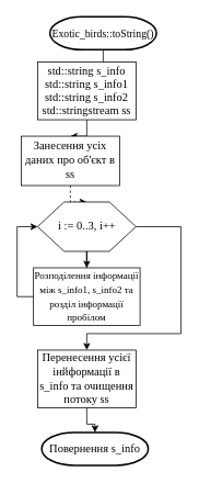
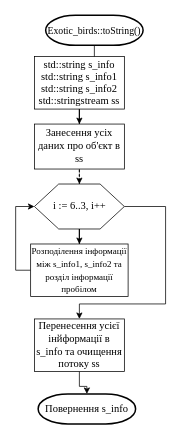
  <mxCell id="0" />
  <mxCell id="1" parent="0" />
  <mxCell id="2" value="" style="edgeStyle=orthogonalEdgeStyle;rounded=0;orthogonalLoop=1;jettySize=auto;html=1;" edge="1" parent="1" source="3"><mxGeometry relative="1" as="geometry"><mxPoint x="105" y="75" as="targetPoint" /></mxGeometry></mxCell>
  <mxCell id="3" value="&lt;p style=&quot;margin: 0px ; font-stretch: normal ; line-height: normal&quot;&gt;&lt;font face=&quot;Times New Roman&quot; style=&quot;font-size: 13px&quot;&gt;Exotic_birds::toString()&lt;/font&gt;&lt;/p&gt;" style="strokeWidth=2;html=1;shape=mxgraph.flowchart.terminator;whiteSpace=wrap;" vertex="1" parent="1"><mxGeometry x="60" y="20" width="130" height="40" as="geometry" /></mxCell>
  <mxCell id="4" value="&lt;font face=&quot;Times New Roman&quot;&gt;&lt;span style=&quot;font-size: 14px&quot;&gt;Повернення s_info&lt;/span&gt;&lt;/font&gt;" style="strokeWidth=2;html=1;shape=mxgraph.flowchart.terminator;whiteSpace=wrap;" vertex="1" parent="1"><mxGeometry x="50" y="525" width="130" height="40" as="geometry" /></mxCell>
  <mxCell id="5" value="" style="edgeStyle=orthogonalEdgeStyle;rounded=0;orthogonalLoop=1;jettySize=auto;html=1;" edge="1" parent="1" source="6" target="8"><mxGeometry relative="1" as="geometry" /></mxCell>
  <mxCell id="6" value="&lt;p style=&quot;margin: 0px; font-stretch: normal; line-height: normal; font-size: 14px;&quot;&gt;&lt;font style=&quot;font-size: 14px;&quot;&gt;std::string s_info&lt;/font&gt;&lt;/p&gt;&lt;p style=&quot;margin: 0px; font-stretch: normal; line-height: normal; font-size: 14px;&quot;&gt;&lt;font style=&quot;font-size: 14px;&quot;&gt;std::string s_info1&lt;/font&gt;&lt;/p&gt;&lt;p style=&quot;margin: 0px; font-stretch: normal; line-height: normal; font-size: 14px;&quot;&gt;&lt;font style=&quot;font-size: 14px;&quot;&gt;std::string s_info2&lt;/font&gt;&lt;/p&gt;&lt;p style=&quot;margin: 0px; font-stretch: normal; line-height: normal; font-size: 14px;&quot;&gt;&lt;font style=&quot;font-size: 14px;&quot;&gt;std::stringstream ss&lt;/font&gt;&lt;/p&gt;" style="rounded=0;whiteSpace=wrap;html=1;fontFamily=Times New Roman;fontSize=14;" vertex="1" parent="1"><mxGeometry x="45" y="75" width="120" height="70" as="geometry" /></mxCell>
  <mxCell id="7" value="" style="edgeStyle=orthogonalEdgeStyle;rounded=0;orthogonalLoop=1;jettySize=auto;html=1;fontFamily=Times New Roman;fontSize=14;dashed=1;" edge="1" parent="1" source="8" target="11"><mxGeometry relative="1" as="geometry" /></mxCell>
- <mxCell id="8" value="&lt;font face=&quot;Times New Roman&quot; style=&quot;font-size: 14px&quot;&gt;Занесення усіх даних про об'єкт в ss&lt;/font&gt;" style="rounded=0;whiteSpace=wrap;html=1;" vertex="1" parent="1"><mxGeometry x="25" y="165" width="120" height="60" as="geometry" /></mxCell>
+ <mxCell id="8" value="&lt;font face=&quot;Times New Roman&quot; style=&quot;font-size: 14px&quot;&gt;Занесення усіх даних про об'єкт в ss&lt;/font&gt;" style="rounded=0;whiteSpace=wrap;html=1;" vertex="1" parent="1"><mxGeometry x="45" y="165" width="120" height="60" as="geometry" /></mxCell>
  <mxCell id="9" value="" style="edgeStyle=orthogonalEdgeStyle;rounded=0;orthogonalLoop=1;jettySize=auto;html=1;fontFamily=Times New Roman;fontSize=14;" edge="1" parent="1" source="11" target="13"><mxGeometry relative="1" as="geometry" /></mxCell>
  <mxCell id="10" style="edgeStyle=orthogonalEdgeStyle;rounded=0;orthogonalLoop=1;jettySize=auto;html=1;entryX=0.5;entryY=0;entryDx=0;entryDy=0;fontFamily=Times New Roman;fontSize=14;" edge="1" parent="1" source="11" target="15"><mxGeometry relative="1" as="geometry"><Array as="points"><mxPoint x="220" y="275" /><mxPoint x="220" y="405" /><mxPoint x="105" y="405" /></Array></mxGeometry></mxCell>
- <mxCell id="11" value="i := 0..3, i++" style="verticalLabelPosition=middle;verticalAlign=middle;html=1;shape=hexagon;perimeter=hexagonPerimeter2;arcSize=6;size=0.27;strokeWidth=1;fontFamily=Times New Roman;fontSize=14;align=center;labelPosition=center;" vertex="1" parent="1"><mxGeometry x="45" y="245" width="120" height="60" as="geometry" /></mxCell>
+ <mxCell id="11" value="i := 6..3, i++" style="verticalLabelPosition=middle;verticalAlign=middle;html=1;shape=hexagon;perimeter=hexagonPerimeter2;arcSize=6;size=0.27;strokeWidth=1;fontFamily=Times New Roman;fontSize=14;align=center;labelPosition=center;" vertex="1" parent="1"><mxGeometry x="45" y="245" width="120" height="60" as="geometry" /></mxCell>
  <mxCell id="12" style="edgeStyle=orthogonalEdgeStyle;rounded=0;orthogonalLoop=1;jettySize=auto;html=1;entryX=0;entryY=0.5;entryDx=0;entryDy=0;fontFamily=Times New Roman;fontSize=14;" edge="1" parent="1" source="13" target="11"><mxGeometry relative="1" as="geometry"><Array as="points"><mxPoint x="20" y="360" /><mxPoint x="20" y="275" /></Array></mxGeometry></mxCell>
  <mxCell id="13" value="&lt;font style=&quot;font-size: 12px&quot;&gt;Розподілення інформації між s_info1, s_info2 та розділ інформації пробілом&lt;br&gt;&lt;/font&gt;" style="rounded=0;whiteSpace=wrap;html=1;fontFamily=Times New Roman;fontSize=14;" vertex="1" parent="1"><mxGeometry x="40" y="325" width="130" height="70" as="geometry" /></mxCell>
  <mxCell id="14" value="" style="edgeStyle=orthogonalEdgeStyle;rounded=0;orthogonalLoop=1;jettySize=auto;html=1;fontFamily=Times New Roman;fontSize=14;" edge="1" parent="1" source="15" target="4"><mxGeometry relative="1" as="geometry" /></mxCell>
  <mxCell id="15" value="Перенесення усієї інйформації в s_info та очищення потоку ss" style="rounded=0;whiteSpace=wrap;html=1;fontFamily=Times New Roman;fontSize=14;" vertex="1" parent="1"><mxGeometry x="45" y="425" width="120" height="70" as="geometry" /></mxCell>
